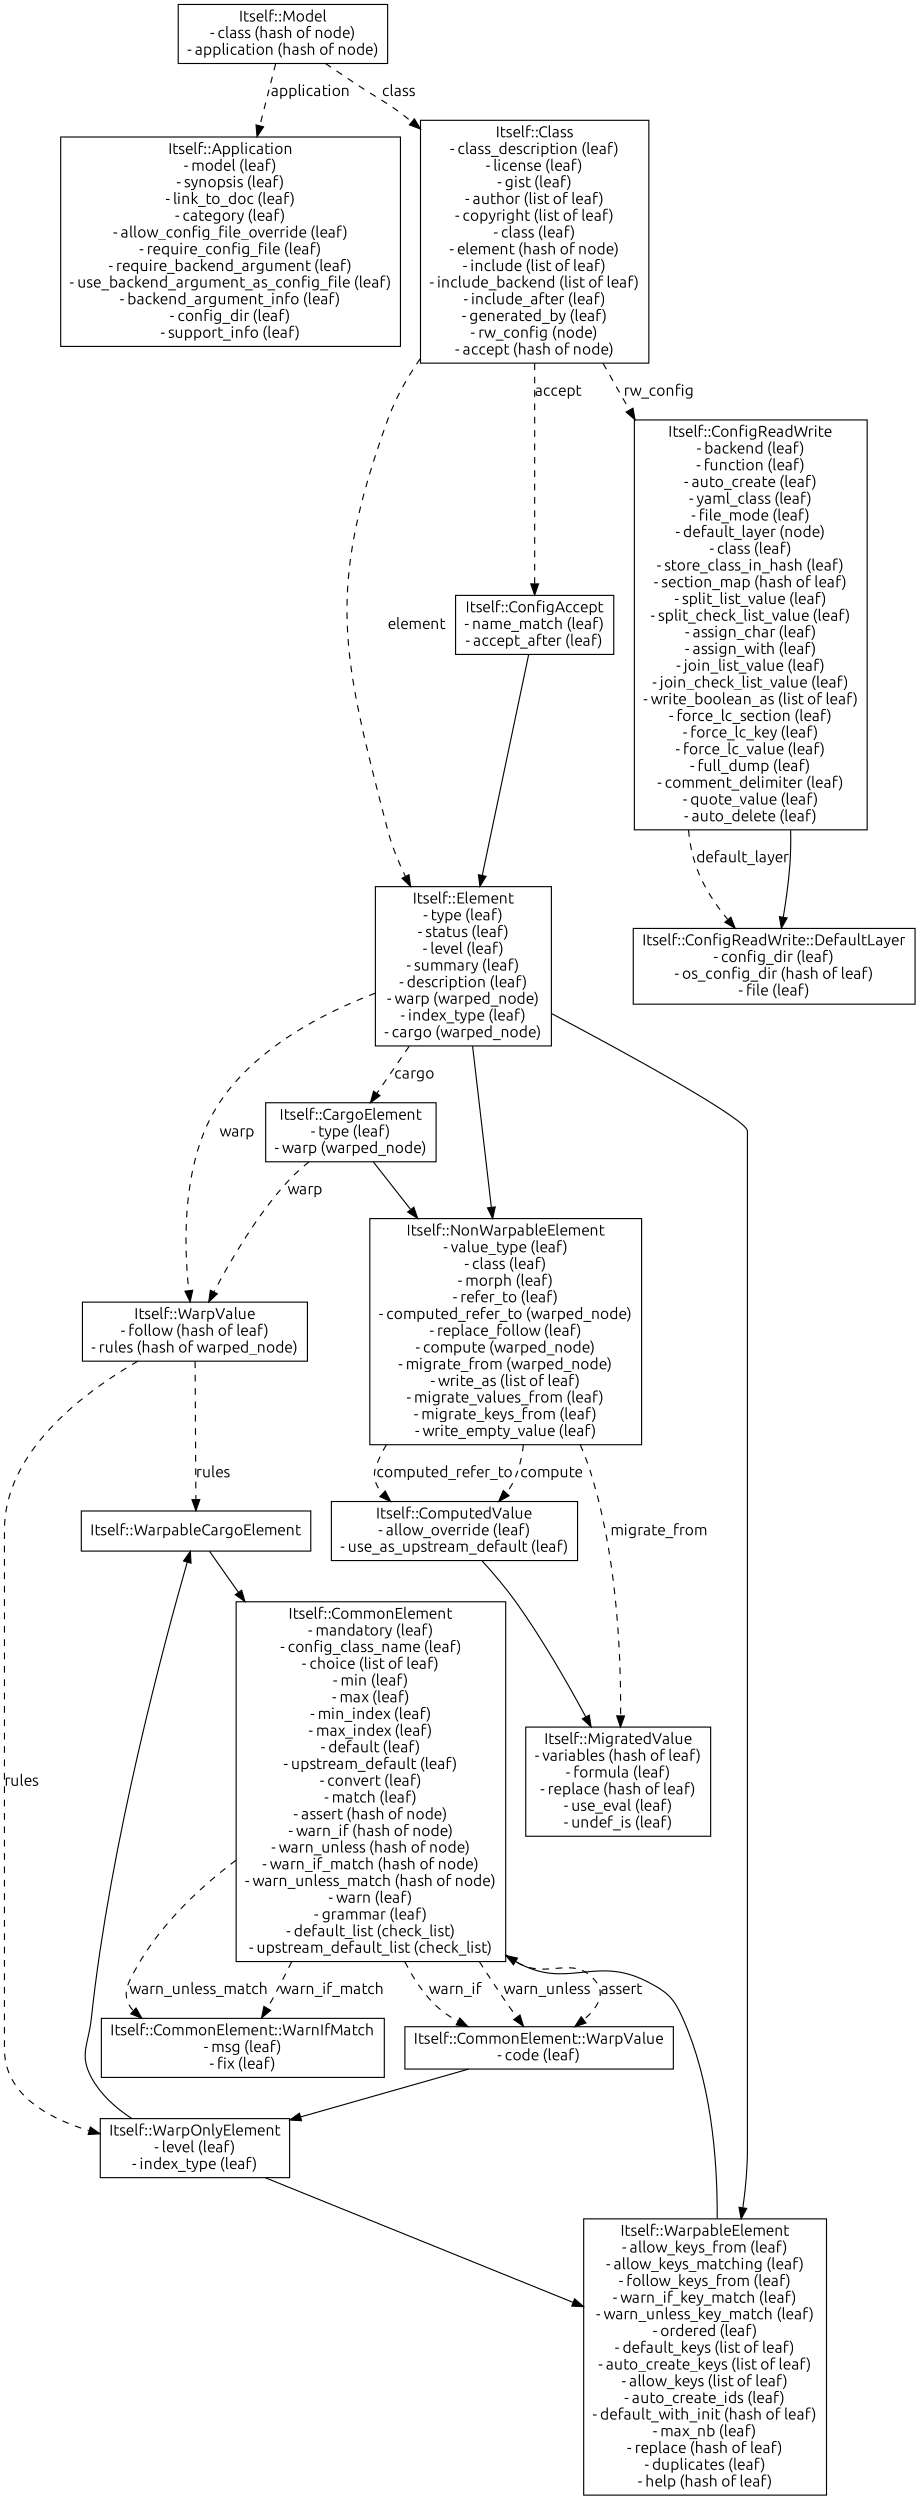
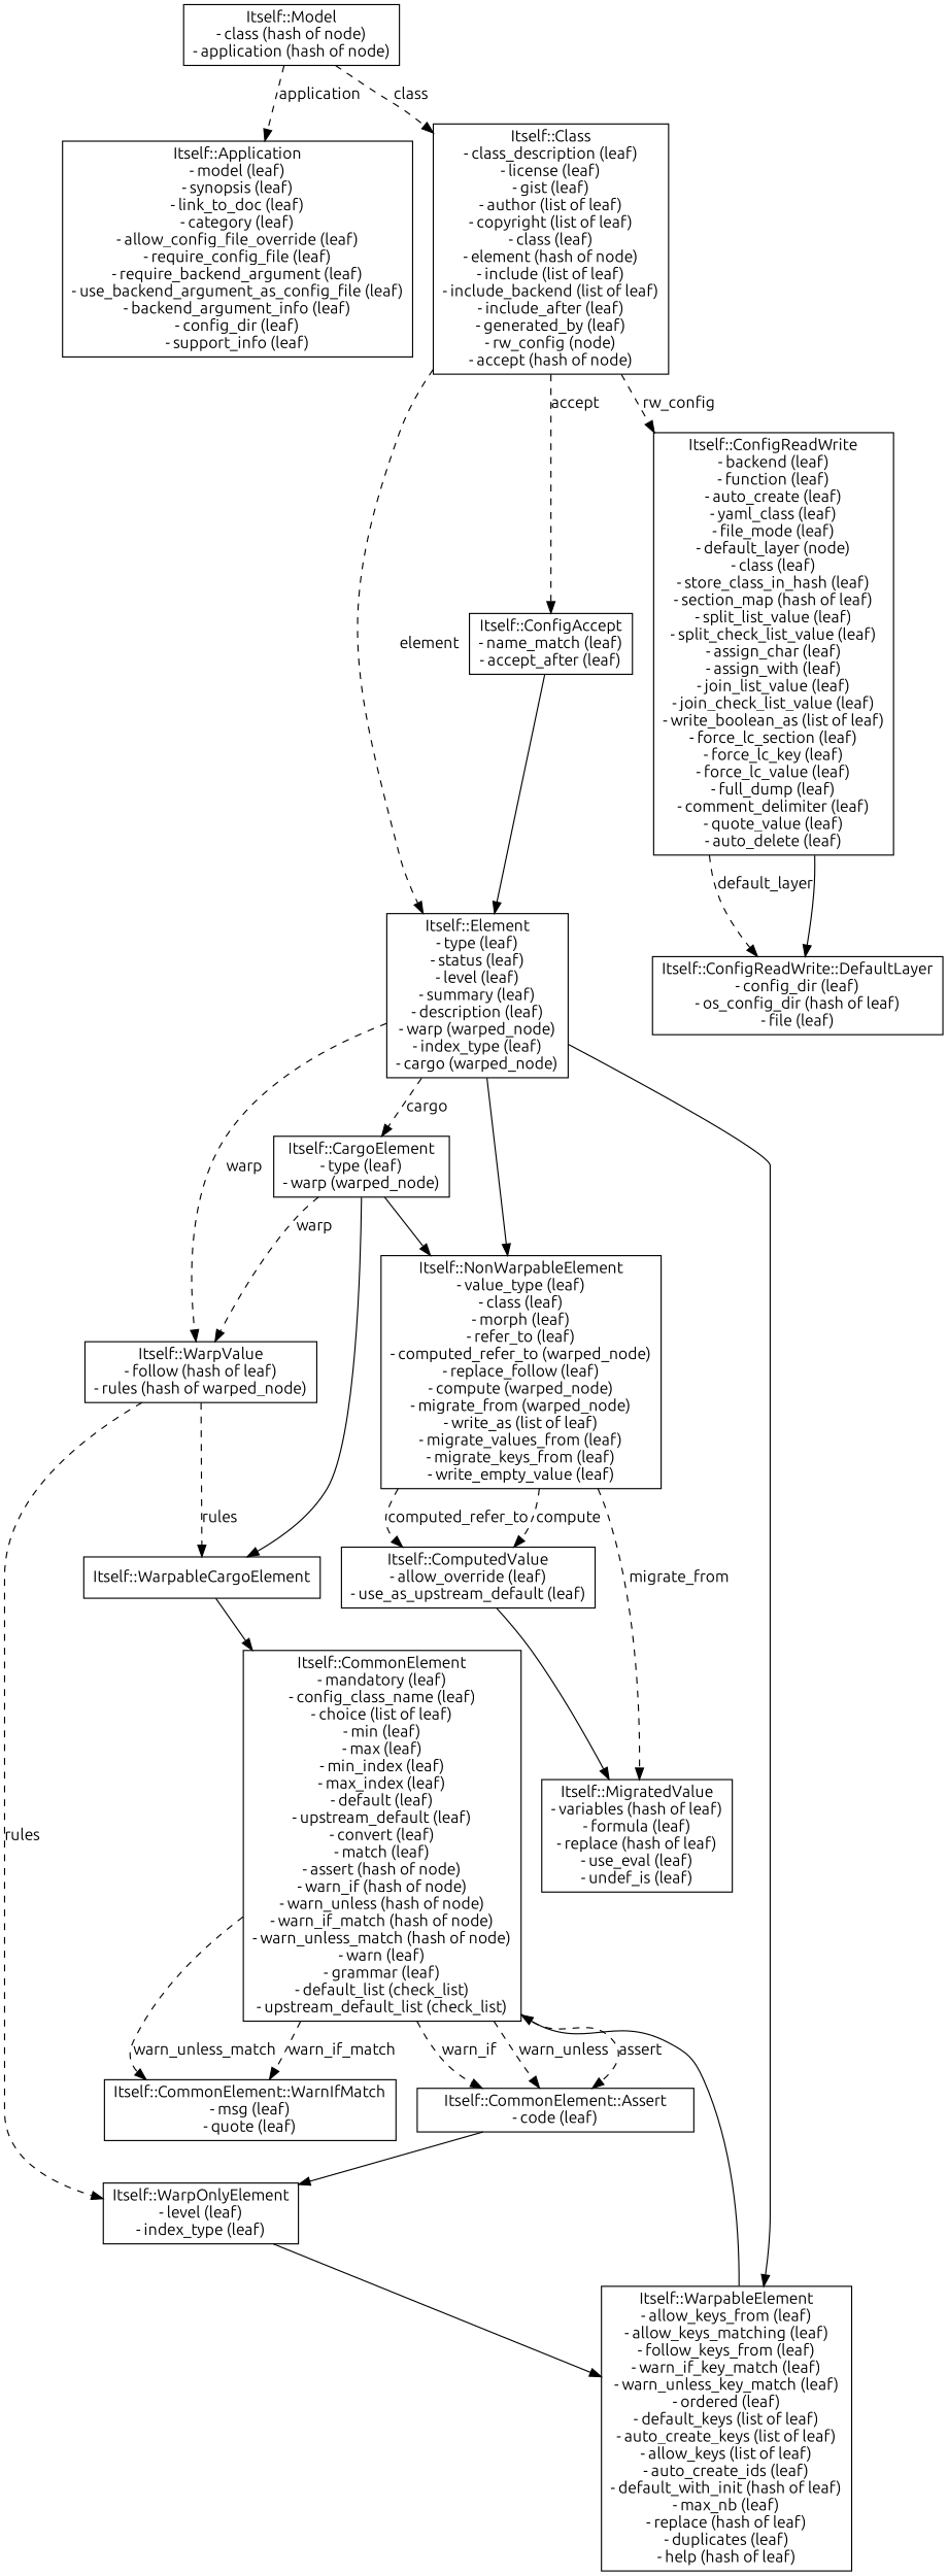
  digraph {
    fontname=Ubuntu
    node [fontname=Ubuntu shape=box]
    edge [fontname=Ubuntu style=dashed]
    n1 [label="Itself::Application\n- model (leaf)\n- synopsis (leaf)\n- link_to_doc (leaf)\n- category (leaf)\n- allow_config_file_override (leaf)\n- require_config_file (leaf)\n- require_backend_argument (leaf)\n- use_backend_argument_as_config_file (leaf)\n- backend_argument_info (leaf)\n- config_dir (leaf)\n- support_info (leaf)\n"]
    n2 [label="Itself::CargoElement\n- type (leaf)\n- warp (warped_node)\n"]
    n3 [label="Itself::WarpValue\n- follow (hash of leaf)\n- rules (hash of warped_node)\n"]
    n4 [label="Itself::NonWarpableElement\n- value_type (leaf)\n- class (leaf)\n- morph (leaf)\n- refer_to (leaf)\n- computed_refer_to (warped_node)\n- replace_follow (leaf)\n- compute (warped_node)\n- migrate_from (warped_node)\n- write_as (list of leaf)\n- migrate_values_from (leaf)\n- migrate_keys_from (leaf)\n- write_empty_value (leaf)\n"]
    n5 [label="Itself::WarpableCargoElement\n"]
    n6 [label="Itself::WarpOnlyElement\n- level (leaf)\n- index_type (leaf)\n"]
    n7 [label="Itself::ComputedValue\n- allow_override (leaf)\n- use_as_upstream_default (leaf)\n"]
    n8 [label="Itself::MigratedValue\n- variables (hash of leaf)\n- formula (leaf)\n- replace (hash of leaf)\n- use_eval (leaf)\n- undef_is (leaf)\n"]
    n9 [label="Itself::CommonElement\n- mandatory (leaf)\n- config_class_name (leaf)\n- choice (list of leaf)\n- min (leaf)\n- max (leaf)\n- min_index (leaf)\n- max_index (leaf)\n- default (leaf)\n- upstream_default (leaf)\n- convert (leaf)\n- match (leaf)\n- assert (hash of node)\n- warn_if (hash of node)\n- warn_unless (hash of node)\n- warn_if_match (hash of node)\n- warn_unless_match (hash of node)\n- warn (leaf)\n- grammar (leaf)\n- default_list (check_list)\n- upstream_default_list (check_list)\n"]
    n10 [label="Itself::WarpableElement\n- allow_keys_from (leaf)\n- allow_keys_matching (leaf)\n- follow_keys_from (leaf)\n- warn_if_key_match (leaf)\n- warn_unless_key_match (leaf)\n- ordered (leaf)\n- default_keys (list of leaf)\n- auto_create_keys (list of leaf)\n- allow_keys (list of leaf)\n- auto_create_ids (leaf)\n- default_with_init (hash of leaf)\n- max_nb (leaf)\n- replace (hash of leaf)\n- duplicates (leaf)\n- help (hash of leaf)\n"]
-   n11 [label="Itself::CommonElement::WarpValue\n- code (leaf)\n"]
-   n12 [label="Itself::CommonElement::WarnIfMatch\n- msg (leaf)\n- fix (leaf)\n"]
+   n11 [label="Itself::CommonElement::Assert\n- code (leaf)\n"]
+   n12 [label="Itself::CommonElement::WarnIfMatch\n- msg (leaf)\n- quote (leaf)\n"]
    n13 [label="Itself::Class\n- class_description (leaf)\n- license (leaf)\n- gist (leaf)\n- author (list of leaf)\n- copyright (list of leaf)\n- class (leaf)\n- element (hash of node)\n- include (list of leaf)\n- include_backend (list of leaf)\n- include_after (leaf)\n- generated_by (leaf)\n- rw_config (node)\n- accept (hash of node)\n"]
    n14 [label="Itself::Element\n- type (leaf)\n- status (leaf)\n- level (leaf)\n- summary (leaf)\n- description (leaf)\n- warp (warped_node)\n- index_type (leaf)\n- cargo (warped_node)\n"]
    n15 [label="Itself::ConfigReadWrite\n- backend (leaf)\n- function (leaf)\n- auto_create (leaf)\n- yaml_class (leaf)\n- file_mode (leaf)\n- default_layer (node)\n- class (leaf)\n- store_class_in_hash (leaf)\n- section_map (hash of leaf)\n- split_list_value (leaf)\n- split_check_list_value (leaf)\n- assign_char (leaf)\n- assign_with (leaf)\n- join_list_value (leaf)\n- join_check_list_value (leaf)\n- write_boolean_as (list of leaf)\n- force_lc_section (leaf)\n- force_lc_key (leaf)\n- force_lc_value (leaf)\n- full_dump (leaf)\n- comment_delimiter (leaf)\n- quote_value (leaf)\n- auto_delete (leaf)\n"]
    n16 [label="Itself::ConfigAccept\n- name_match (leaf)\n- accept_after (leaf)\n"]
    n17 [label="Itself::ConfigReadWrite::DefaultLayer\n- config_dir (leaf)\n- os_config_dir (hash of leaf)\n- file (leaf)\n"]
    n18 [label="Itself::Model\n- class (hash of node)\n- application (hash of node)\n"]
    n2 -> n3 [label=warp]
    n2 -> n4 [style=""]
-   n6 -> n5 [style=""]
+   n2 -> n5 [style=""]
    n3 -> n5 [label=rules]
    n3 -> n6 [label=rules]
    n4 -> n7 [label=computed_refer_to]
    n4 -> n7 [label=compute]
    n4 -> n8 [label=migrate_from]
    n5 -> n9 [style=""]
    n6 -> n10 [style=""]
    n7 -> n8 [style=""]
    n9 -> n11 [label=assert]
    n9 -> n11 [label=warn_if]
    n9 -> n11 [label=warn_unless]
    n9 -> n12 [label=warn_if_match]
    n9 -> n12 [label=warn_unless_match]
    n10 -> n9 [style=""]
    n11 -> n6 [style=""]
    n13 -> n14 [label=element]
    n13 -> n15 [label=rw_config]
    n13 -> n16 [label=accept]
    n14 -> n2 [label=cargo]
    n14 -> n3 [label=warp]
    n14 -> n4 [style=""]
    n14 -> n10 [style=""]
    n15 -> n17 [label=default_layer]
    n15 -> n17 [style=""]
    n16 -> n14 [style=""]
    n18 -> n1 [label=application]
    n18 -> n13 [label=class]
  }
